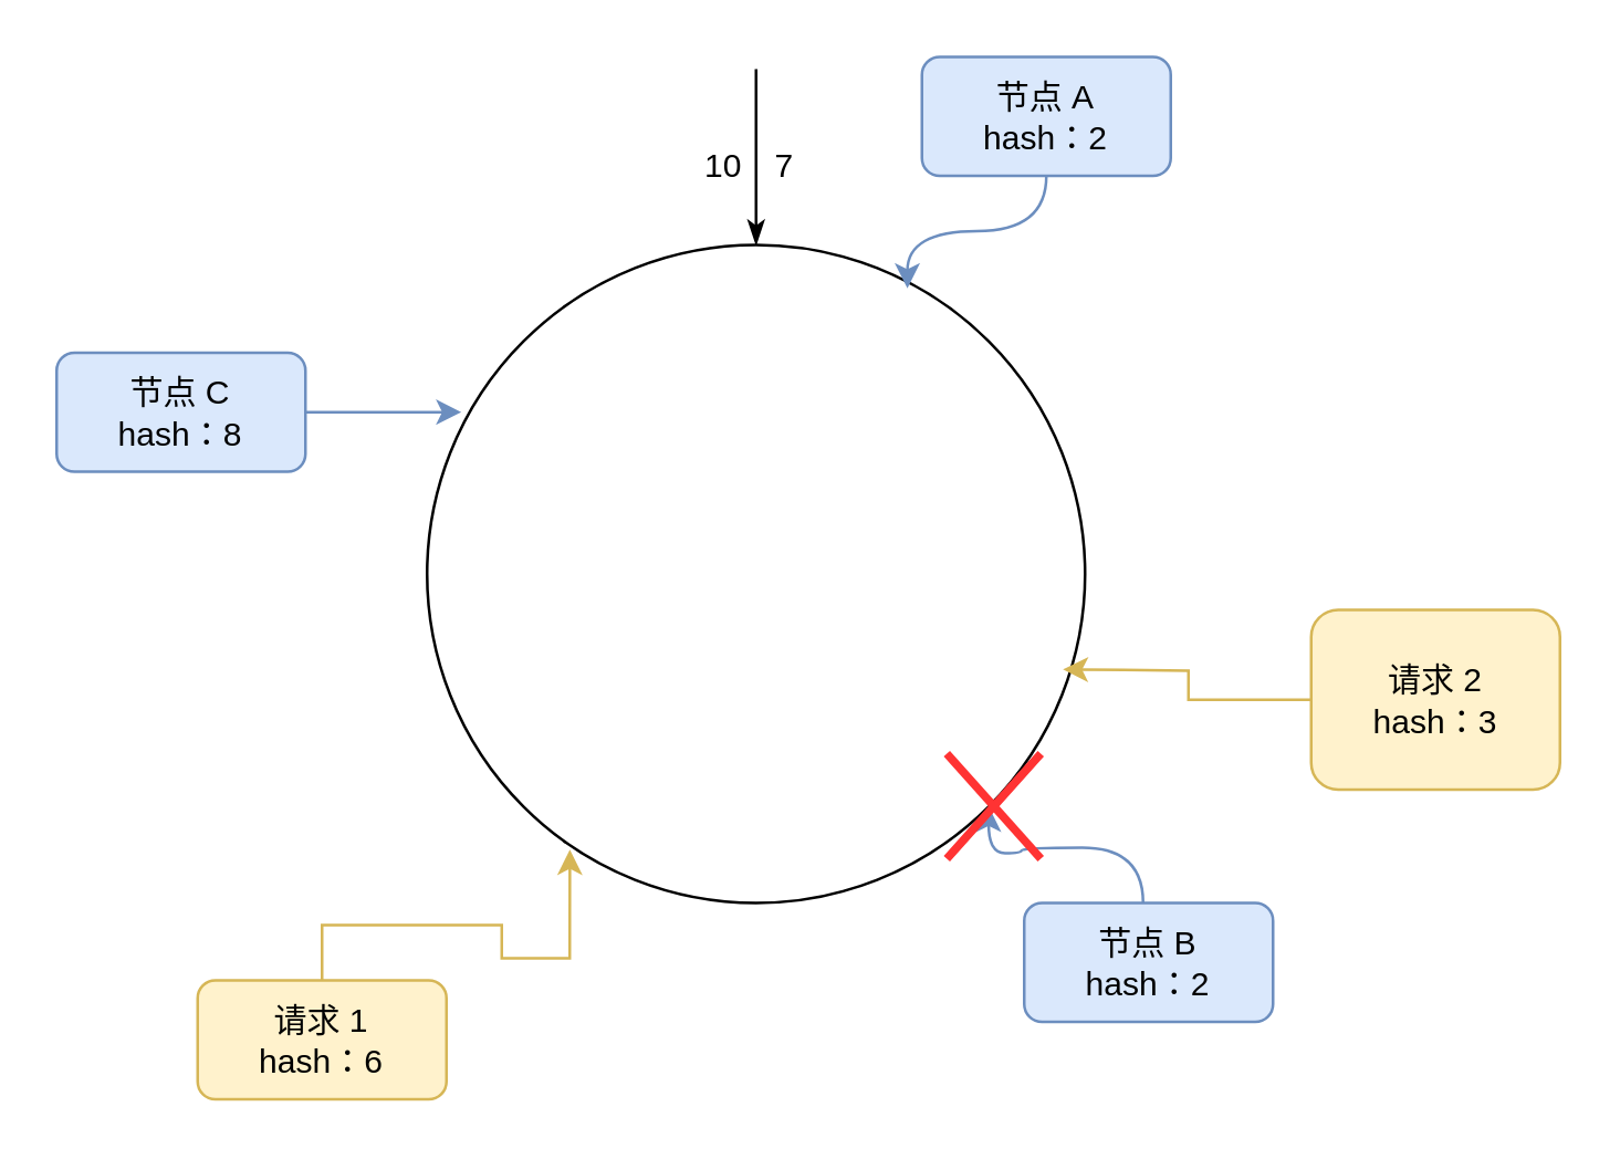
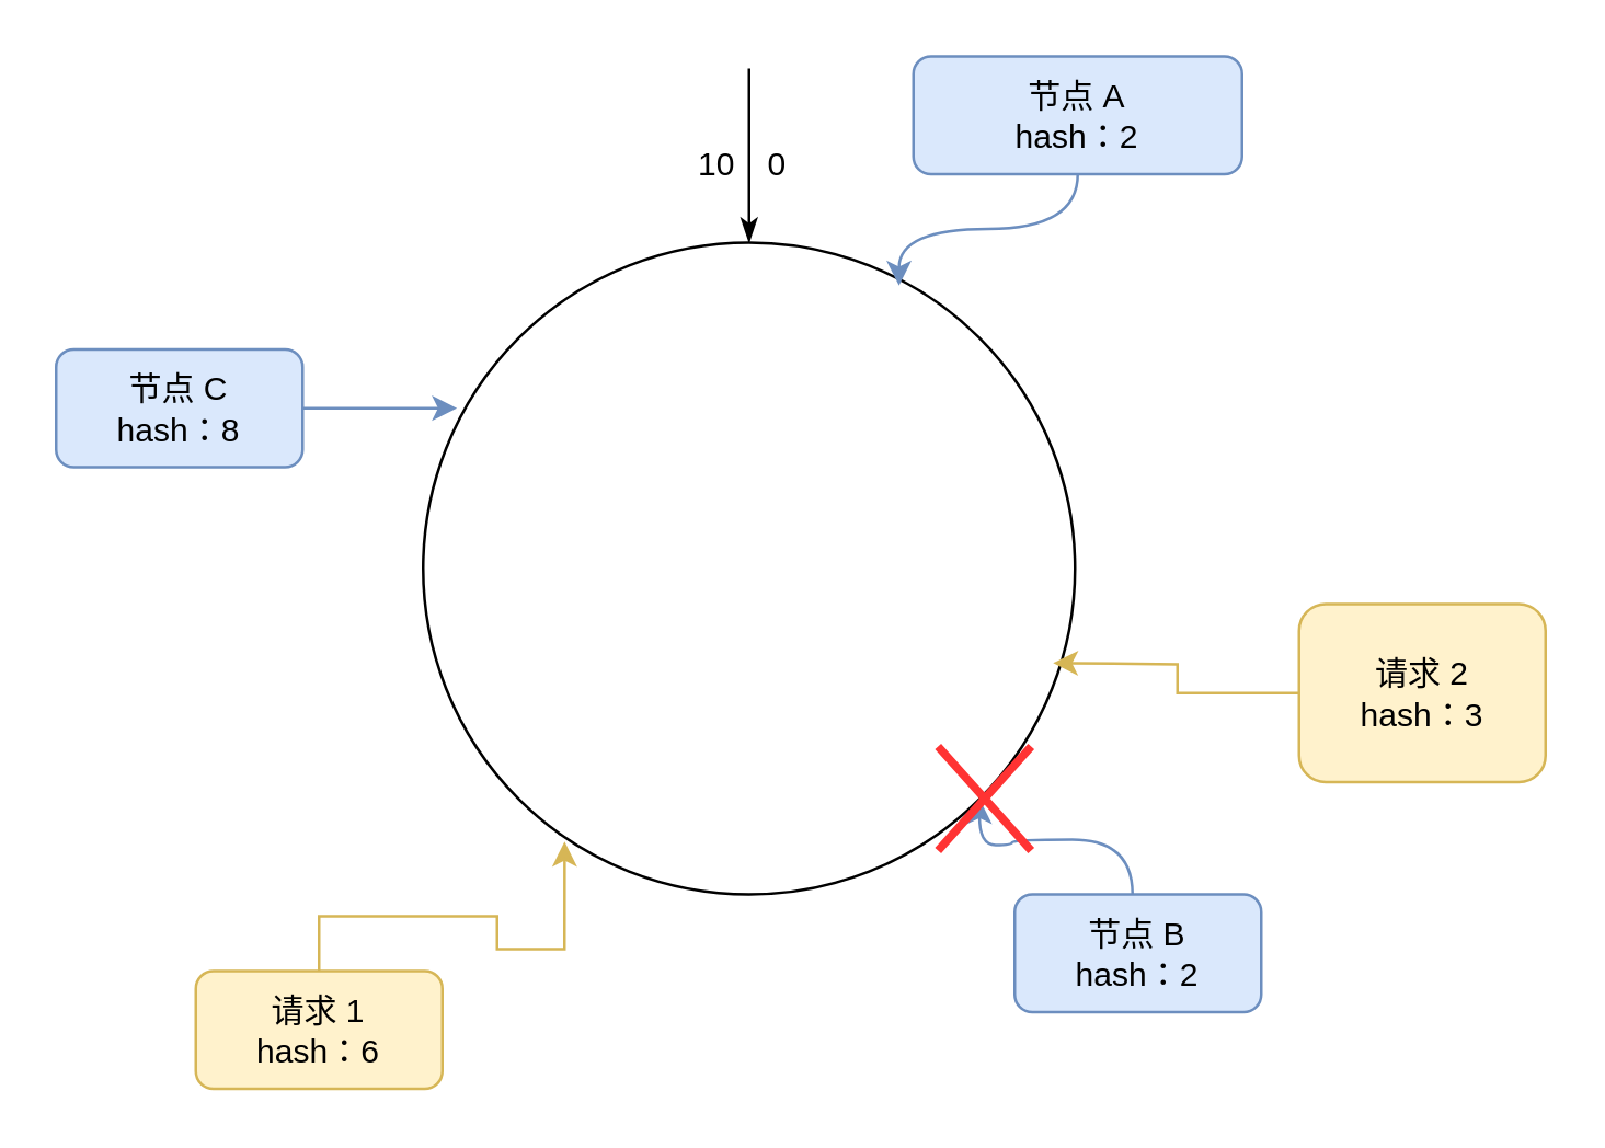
  <mxCell id="0" />
  <mxCell id="1" parent="0" />
  <mxCell id="2" style="edgeStyle=orthogonalEdgeStyle;rounded=0;orthogonalLoop=1;jettySize=auto;html=1;startArrow=classicThin;startFill=1;endArrow=none;endFill=0;" edge="1" parent="1" source="3"><mxGeometry relative="1" as="geometry"><mxPoint x="273" y="24.4" as="targetPoint" /></mxGeometry></mxCell>
  <mxCell id="3" value="" style="ellipse;whiteSpace=wrap;html=1;aspect=fixed;" parent="1" vertex="1"><mxGeometry x="154" y="88" width="238" height="238" as="geometry" /></mxCell>
- <mxCell id="4" value="7" style="text;html=1;align=center;verticalAlign=middle;resizable=0;points=[];autosize=1;strokeColor=none;fillColor=none;" vertex="1" parent="1"><mxGeometry x="270" y="47" width="25" height="26" as="geometry" /></mxCell>
+ <mxCell id="4" value="0" style="text;html=1;align=center;verticalAlign=middle;resizable=0;points=[];autosize=1;strokeColor=none;fillColor=none;" vertex="1" parent="1"><mxGeometry x="270" y="47" width="25" height="26" as="geometry" /></mxCell>
  <mxCell id="5" value="10" style="text;html=1;align=center;verticalAlign=middle;resizable=0;points=[];autosize=1;strokeColor=none;fillColor=none;" vertex="1" parent="1"><mxGeometry x="245" y="47" width="31" height="26" as="geometry" /></mxCell>
- <mxCell id="6" value="节点 A&lt;div&gt;hash：2&lt;/div&gt;" style="rounded=1;whiteSpace=wrap;html=1;fillColor=#dae8fc;strokeColor=#6c8ebf;" vertex="1" parent="1"><mxGeometry x="333" y="20" width="90" height="43" as="geometry" /></mxCell>
+ <mxCell id="6" value="节点 A&lt;div&gt;hash：2&lt;/div&gt;" style="rounded=1;whiteSpace=wrap;html=1;fillColor=#dae8fc;strokeColor=#6c8ebf;" vertex="1" parent="1"><mxGeometry x="333" y="20" width="120" height="43" as="geometry" /></mxCell>
  <mxCell id="7" style="edgeStyle=orthogonalEdgeStyle;rounded=0;orthogonalLoop=1;jettySize=auto;html=1;entryX=0.73;entryY=0.066;entryDx=0;entryDy=0;entryPerimeter=0;curved=1;fillColor=#dae8fc;strokeColor=#6c8ebf;" edge="1" parent="1" source="6" target="3"><mxGeometry relative="1" as="geometry" /></mxCell>
  <mxCell id="8" value="节点 B&lt;div&gt;hash：2&lt;/div&gt;" style="rounded=1;whiteSpace=wrap;html=1;fillColor=#dae8fc;strokeColor=#6c8ebf;" vertex="1" parent="1"><mxGeometry x="370" y="326" width="90" height="43" as="geometry" /></mxCell>
  <mxCell id="9" style="edgeStyle=orthogonalEdgeStyle;rounded=0;orthogonalLoop=1;jettySize=auto;html=1;entryX=1;entryY=1;entryDx=0;entryDy=0;curved=1;fillColor=#dae8fc;strokeColor=#6c8ebf;" edge="1" parent="1" source="8" target="3"><mxGeometry relative="1" as="geometry"><Array as="points"><mxPoint x="413" y="306" /><mxPoint x="369" y="306" /><mxPoint x="369" y="308" /><mxPoint x="357" y="308" /></Array></mxGeometry></mxCell>
  <mxCell id="10" value="节点 C&lt;div&gt;hash：8&lt;/div&gt;" style="rounded=1;whiteSpace=wrap;html=1;fillColor=#dae8fc;strokeColor=#6c8ebf;" vertex="1" parent="1"><mxGeometry x="20" y="127" width="90" height="43" as="geometry" /></mxCell>
  <mxCell id="11" style="edgeStyle=orthogonalEdgeStyle;rounded=0;orthogonalLoop=1;jettySize=auto;html=1;entryX=0.052;entryY=0.254;entryDx=0;entryDy=0;entryPerimeter=0;fillColor=#dae8fc;strokeColor=#6c8ebf;" edge="1" parent="1" source="10" target="3"><mxGeometry relative="1" as="geometry" /></mxCell>
  <mxCell id="12" value="&lt;div&gt;请求 1&lt;/div&gt;&lt;div&gt;hash：6&lt;/div&gt;" style="rounded=1;whiteSpace=wrap;html=1;fillColor=#fff2cc;strokeColor=#d6b656;" vertex="1" parent="1"><mxGeometry x="71" y="354" width="90" height="43" as="geometry" /></mxCell>
  <mxCell id="13" style="edgeStyle=orthogonalEdgeStyle;rounded=0;orthogonalLoop=1;jettySize=auto;html=1;entryX=0.217;entryY=0.919;entryDx=0;entryDy=0;entryPerimeter=0;fillColor=#fff2cc;strokeColor=#d6b656;" edge="1" parent="1" source="12" target="3"><mxGeometry relative="1" as="geometry" /></mxCell>
  <mxCell id="14" value="" style="shape=umlDestroy;whiteSpace=wrap;html=1;strokeWidth=3;targetShapes=umlLifeline;fillColor=#f8cecc;strokeColor=#FF3333;" vertex="1" parent="1"><mxGeometry x="342" y="272" width="34" height="38" as="geometry" /></mxCell>
  <mxCell id="15" style="edgeStyle=orthogonalEdgeStyle;rounded=0;orthogonalLoop=1;jettySize=auto;html=1;fillColor=#fff2cc;strokeColor=#d6b656;" edge="1" parent="1" source="16"><mxGeometry relative="1" as="geometry"><mxPoint x="384" y="241.5" as="targetPoint" /></mxGeometry></mxCell>
  <mxCell id="16" value="&lt;div&gt;请求 2&lt;/div&gt;&lt;div&gt;hash：3&lt;/div&gt;" style="rounded=1;whiteSpace=wrap;html=1;fillColor=#fff2cc;strokeColor=#d6b656;" vertex="1" parent="1"><mxGeometry x="473.8" y="220" width="90" height="65" as="geometry" /></mxCell>
